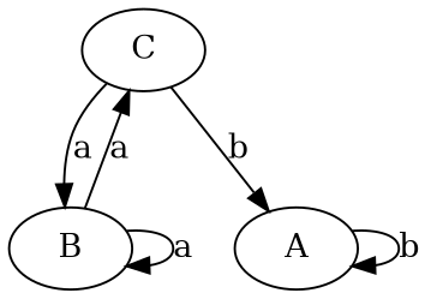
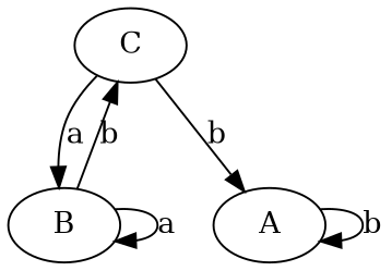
  digraph {
    n1 [label=A]
    n2 [label=B]
    n3 [label=C]
    n1 -> n1 [label=b]
    n2 -> n2 [label=a]
-   n2 -> n3 [label=a]
+   n2 -> n3 [label=b]
    n3 -> n1 [label=b]
    n3 -> n2 [label=a]
  }
